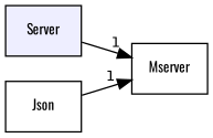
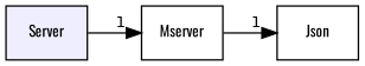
  digraph {
    compound=true
    fontname=Oswald
    rankdir=LR
    node [fontname=Oswald fontsize=10 shape=box]
    edge [fontname=Oswald headlabel=1 labeldistance=1.5 labelfontname=Helvetica labelfontsize=10]
    n1 [fillcolor="#eeeeff" label=Server pencolor=black style=filled]
    n2 [label=Mserver]
    n3 [label=Json]
    n1 -> n2
-   n3 -> n2
+   n2 -> n3
  }
